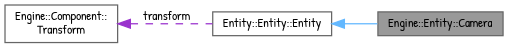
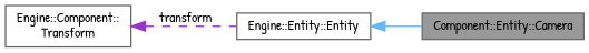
  digraph {
    fontname="Patrick Hand"
    rankdir=LR
    node [color=gray40 fillcolor=white fontname="Patrick Hand" fontsize=10 shape=box style=filled]
    edge [dir=back fontname="Patrick Hand" fontsize=10 labelfontname=Helvetica labelfontsize=10]
-   n1 [fillcolor=grey60 fontcolor=black height=0.2 label="Engine::Entity::Camera" width=0.4]
-   n2 [height=0.2 label="Entity::Entity::Entity" width=0.4]
+   n1 [fillcolor=grey60 fontcolor=black height=0.2 label="Component::Entity::Camera" width=0.4]
+   n2 [height=0.2 label="Engine::Entity::Entity" width=0.4]
    n3 [height=0.2 label="Engine::Component::\lTransform" width=0.4]
    n2 -> n1 [color=steelblue1 style=solid]
    n3 -> n2 [color=darkorchid3 label=" transform" style=dashed]
  }
